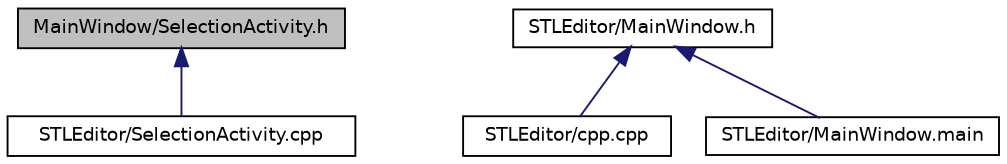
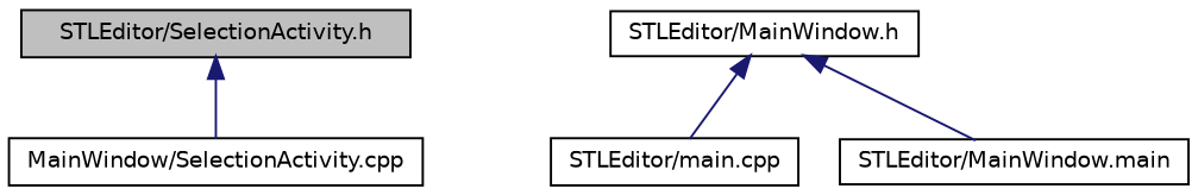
  digraph {
    node [color=black fillcolor=white fontname=Helvetica fontsize=10 shape=record style=filled]
    edge [color=midnightblue dir=back fontname=Helvetica fontsize=10 labelfontname=Helvetica labelfontsize=10 style=solid]
-   n1 [fillcolor=grey75 fontcolor=black height=0.2 label="MainWindow/SelectionActivity.h" width=0.4]
-   n2 [height=0.2 label="STLEditor/SelectionActivity.cpp" width=0.4]
+   n1 [fillcolor=grey75 fontcolor=black height=0.2 label="STLEditor/SelectionActivity.h" width=0.4]
+   n2 [height=0.2 label="MainWindow/SelectionActivity.cpp" width=0.4]
    n3 [height=0.2 label="STLEditor/MainWindow.h" width=0.4]
-   n4 [height=0.2 label="STLEditor/cpp.cpp" width=0.4]
+   n4 [height=0.2 label="STLEditor/main.cpp" width=0.4]
    n5 [height=0.2 label="STLEditor/MainWindow.main" width=0.4]
    n1 -> n2
    n3 -> n4
    n3 -> n5
  }
